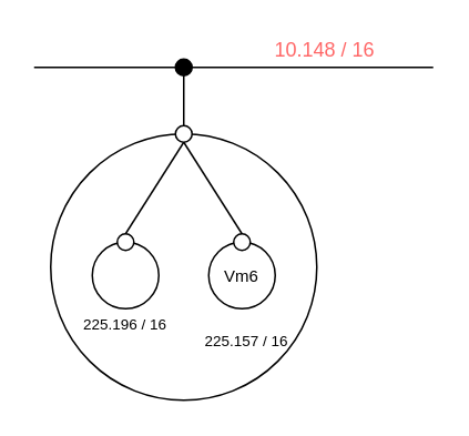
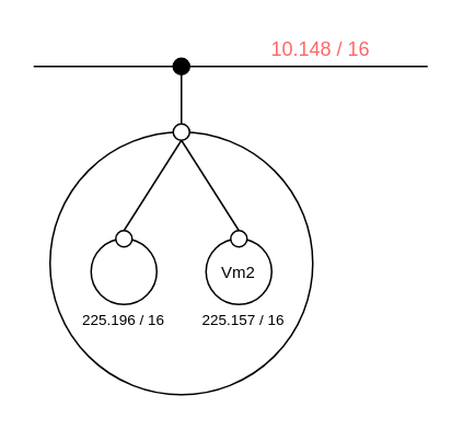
  <mxCell id="0" />
  <mxCell id="1" parent="0" />
  <mxCell id="2" value="" style="ellipse;whiteSpace=wrap;html=1;aspect=fixed;" parent="1" vertex="1"><mxGeometry x="30" y="80" width="160" height="160" as="geometry" /></mxCell>
  <mxCell id="3" value="" style="endArrow=none;html=1;" parent="1" source="6" edge="1"><mxGeometry width="50" height="50" relative="1" as="geometry"><mxPoint x="20" y="40" as="sourcePoint" /><mxPoint x="260" y="40" as="targetPoint" /></mxGeometry></mxCell>
  <mxCell id="4" value="10.148 / 16" style="text;html=1;strokeColor=none;fillColor=none;align=center;verticalAlign=middle;whiteSpace=wrap;rounded=0;fontColor=#FF6666;" parent="1" vertex="1"><mxGeometry x="150" width="90" height="20" as="geometry" y="20" /></mxCell>
  <mxCell id="5" value="" style="ellipse;whiteSpace=wrap;html=1;aspect=fixed;fontColor=#FF6666;" parent="1" vertex="1"><mxGeometry x="105" y="75" width="10" height="10" as="geometry" /></mxCell>
  <mxCell id="6" value="" style="ellipse;whiteSpace=wrap;html=1;aspect=fixed;fontColor=#FF6666;fillColor=#000000;" parent="1" vertex="1"><mxGeometry x="105" y="35" width="10" height="10" as="geometry" /></mxCell>
  <mxCell id="7" value="" style="endArrow=none;html=1;" parent="1" target="6" edge="1"><mxGeometry width="50" height="50" relative="1" as="geometry"><mxPoint x="20" y="40" as="sourcePoint" /><mxPoint x="260" y="40" as="targetPoint" /></mxGeometry></mxCell>
  <mxCell id="8" value="" style="endArrow=none;html=1;fontColor=#FF6666;" parent="1" source="5" target="6" edge="1"><mxGeometry width="50" height="50" relative="1" as="geometry"><mxPoint x="20" y="230" as="sourcePoint" /><mxPoint x="70" y="180" as="targetPoint" /></mxGeometry></mxCell>
  <mxCell id="9" value="" style="ellipse;whiteSpace=wrap;html=1;aspect=fixed;fillColor=none;fontSize=10;fontColor=#000000;" parent="1" vertex="1"><mxGeometry x="55" y="145" width="40" height="40" as="geometry" /></mxCell>
  <mxCell id="10" value="" style="ellipse;whiteSpace=wrap;html=1;aspect=fixed;fillColor=none;fontSize=10;fontColor=#000000;" parent="1" vertex="1"><mxGeometry x="125" y="145" width="40" height="40" as="geometry" /></mxCell>
- <mxCell id="11" value="Vm6&lt;br&gt;" style="text;html=1;strokeColor=none;fillColor=none;align=center;verticalAlign=middle;whiteSpace=wrap;rounded=0;fontSize=10;fontColor=#000000;" parent="1" vertex="1"><mxGeometry x="125" y="155" width="40" height="20" as="geometry" /></mxCell>
+ <mxCell id="11" value="Vm2&lt;br&gt;" style="text;html=1;strokeColor=none;fillColor=none;align=center;verticalAlign=middle;whiteSpace=wrap;rounded=0;fontSize=10;fontColor=#000000;" parent="1" vertex="1"><mxGeometry x="125" y="155" width="40" height="20" as="geometry" /></mxCell>
  <mxCell id="12" value="" style="ellipse;whiteSpace=wrap;html=1;aspect=fixed;fontColor=#FF6666;" parent="1" vertex="1"><mxGeometry x="70" y="140" width="10" height="10" as="geometry" /></mxCell>
  <mxCell id="13" value="" style="ellipse;whiteSpace=wrap;html=1;aspect=fixed;fontColor=#FF6666;" parent="1" vertex="1"><mxGeometry x="140" y="140" width="10" height="10" as="geometry" /></mxCell>
  <mxCell id="14" value="" style="endArrow=none;html=1;fontSize=10;fontColor=#000000;entryX=0.5;entryY=1;entryDx=0;entryDy=0;exitX=0.5;exitY=0;exitDx=0;exitDy=0;" parent="1" source="12" target="5" edge="1"><mxGeometry width="50" height="50" relative="1" as="geometry"><mxPoint x="20" y="280" as="sourcePoint" /><mxPoint x="70" y="230" as="targetPoint" /></mxGeometry></mxCell>
  <mxCell id="15" value="" style="endArrow=none;html=1;fontSize=10;fontColor=#000000;entryX=0.5;entryY=1;entryDx=0;entryDy=0;exitX=0.5;exitY=0;exitDx=0;exitDy=0;" parent="1" source="13" target="5" edge="1"><mxGeometry width="50" height="50" relative="1" as="geometry"><mxPoint x="85.2" y="137.5" as="sourcePoint" /><mxPoint x="100" y="92.7" as="targetPoint" /></mxGeometry></mxCell>
  <mxCell id="16" value="&lt;div style=&quot;font-size: 9px&quot;&gt;225.196 / 16&lt;/div&gt;" style="text;html=1;strokeColor=none;fillColor=none;align=center;verticalAlign=middle;whiteSpace=wrap;rounded=0;fontSize=9;" vertex="1" parent="1"><mxGeometry x="45" y="185" width="60" height="20" as="geometry" /></mxCell>
- <mxCell id="17" value="&lt;div style=&quot;font-size: 9px&quot;&gt;225.157 / 16&lt;/div&gt;" style="text;html=1;strokeColor=none;fillColor=none;align=center;verticalAlign=middle;whiteSpace=wrap;rounded=0;fontSize=9;" vertex="1" parent="1"><mxGeometry x="117.5" y="196" width="60" height="18" as="geometry" /></mxCell>
+ <mxCell id="17" value="&lt;div style=&quot;font-size: 9px&quot;&gt;225.157 / 16&lt;/div&gt;" style="text;html=1;strokeColor=none;fillColor=none;align=center;verticalAlign=middle;whiteSpace=wrap;rounded=0;fontSize=9;" vertex="1" parent="1"><mxGeometry x="117.5" y="186" width="60" height="18" as="geometry" /></mxCell>
